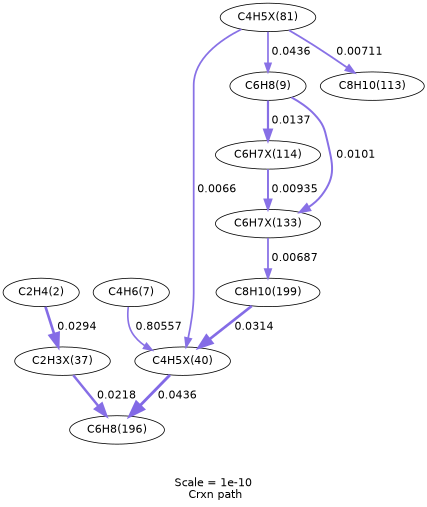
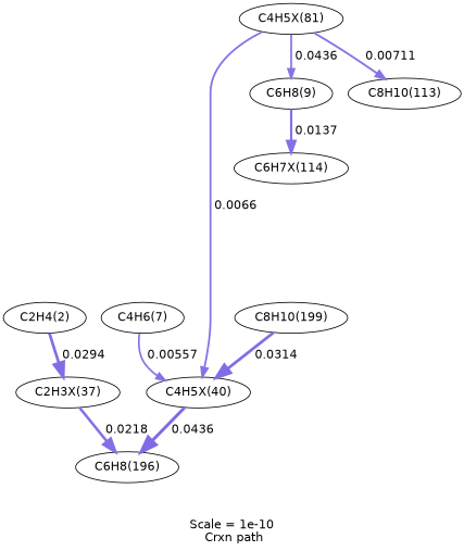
  digraph {
    fontname=Helvetica
    label="Scale = 1e-10\l Crxn path"
    node [fontname=Helvetica]
    edge [color="0.7, 0.507, 0.9" fontname=Helvetica]
    n1 [label="C2H4(2)"]
    n2 [label="C2H3X(37)"]
    n3 [label="C6H8(196)"]
    n4 [label="C4H6(7)"]
    n5 [label="C4H5X(40)"]
    n6 [label="C4H5X(81)"]
    n7 [label="C6H8(9)"]
    n8 [label="C8H10(113)"]
    n9 [label="C6H7X(114)"]
-   n10 [label="C6H7X(133)"]
    n11 [label="C8H10(199)"]
    n1 -> n2 [arrowsize=1.67 color="0.7, 0.529, 0.9" label=" 0.0294" style="setlinewidth(3.34)"]
    n2 -> n3 [arrowsize=1.56 color="0.7, 0.522, 0.9" label=" 0.0218" style="setlinewidth(3.11)"]
-   n4 -> n5 [arrowsize=1.04 color="0.7, 0.506, 0.9" label=" 0.80557" style="setlinewidth(2.08)"]
+   n4 -> n5 [arrowsize=1.04 color="0.7, 0.506, 0.9" label=" 0.00557" style="setlinewidth(2.08)"]
    n5 -> n3 [arrowsize=1.82 color="0.7, 0.544, 0.9" label=" 0.0436" style="setlinewidth(3.64)"]
    n6 -> n5 [arrowsize=1.11 label=" 0.0066" style="setlinewidth(2.21)"]
    n6 -> n7 [arrowsize=1.06 color="0.7, 0.506, 0.9" label=" 0.0436" style="setlinewidth(2.13)"]
    n6 -> n8 [arrowsize=1.13 label=" 0.00711" style="setlinewidth(2.27)"]
    n7 -> n9 [arrowsize=1.38 color="0.7, 0.514, 0.9" label=" 0.0137" style="setlinewidth(2.76)"]
-   n7 -> n10 [arrowsize=1.27 color="0.7, 0.51, 0.9" label=" 0.0101" style="setlinewidth(2.53)"]
-   n9 -> n10 [arrowsize=1.24 color="0.7, 0.509, 0.9" label=" 0.00935" style="setlinewidth(2.47)"]
-   n10 -> n11 [arrowsize=1.12 label=" 0.00687" style="setlinewidth(2.24)"]
    n11 -> n5 [arrowsize=1.69 color="0.7, 0.531, 0.9" label=" 0.0314" style="setlinewidth(3.39)"]
  }
